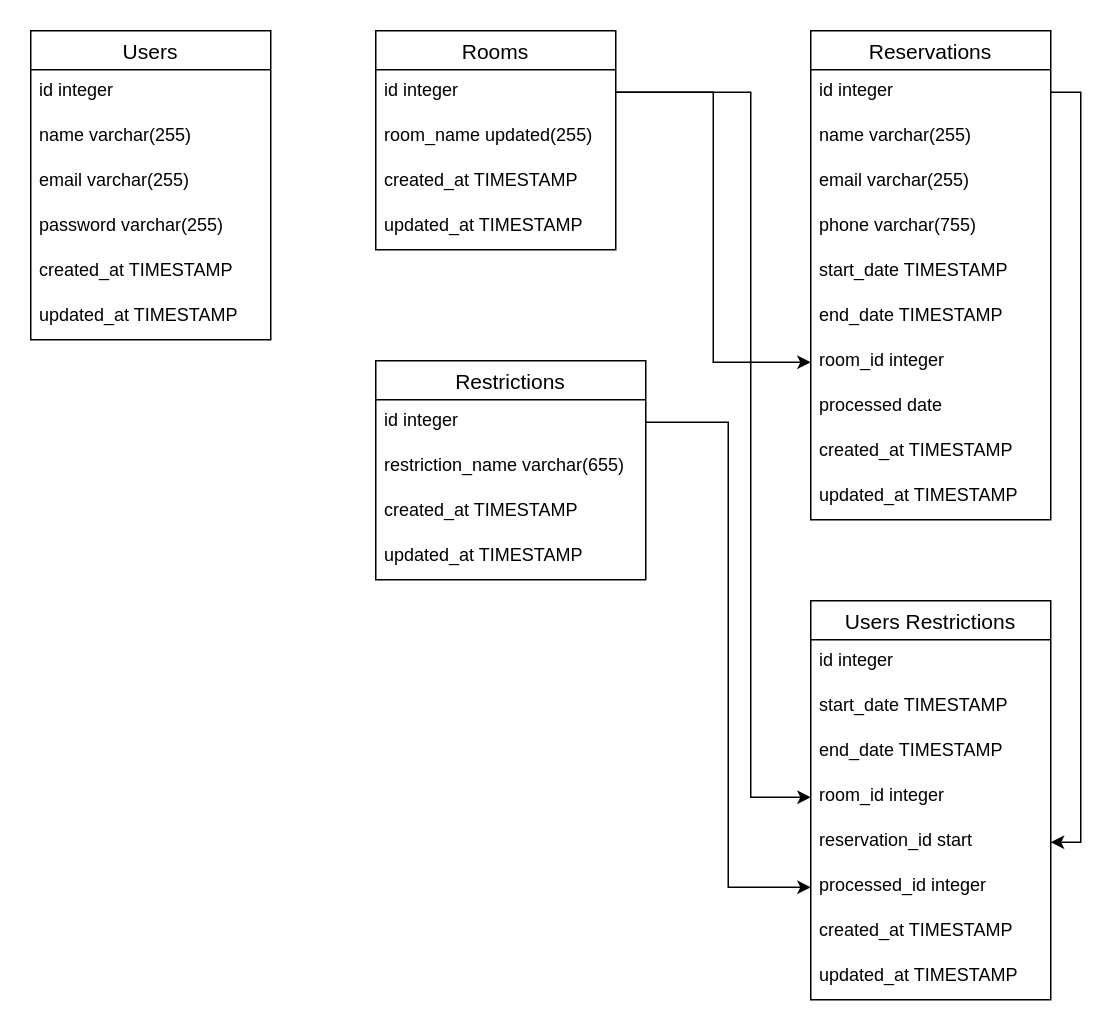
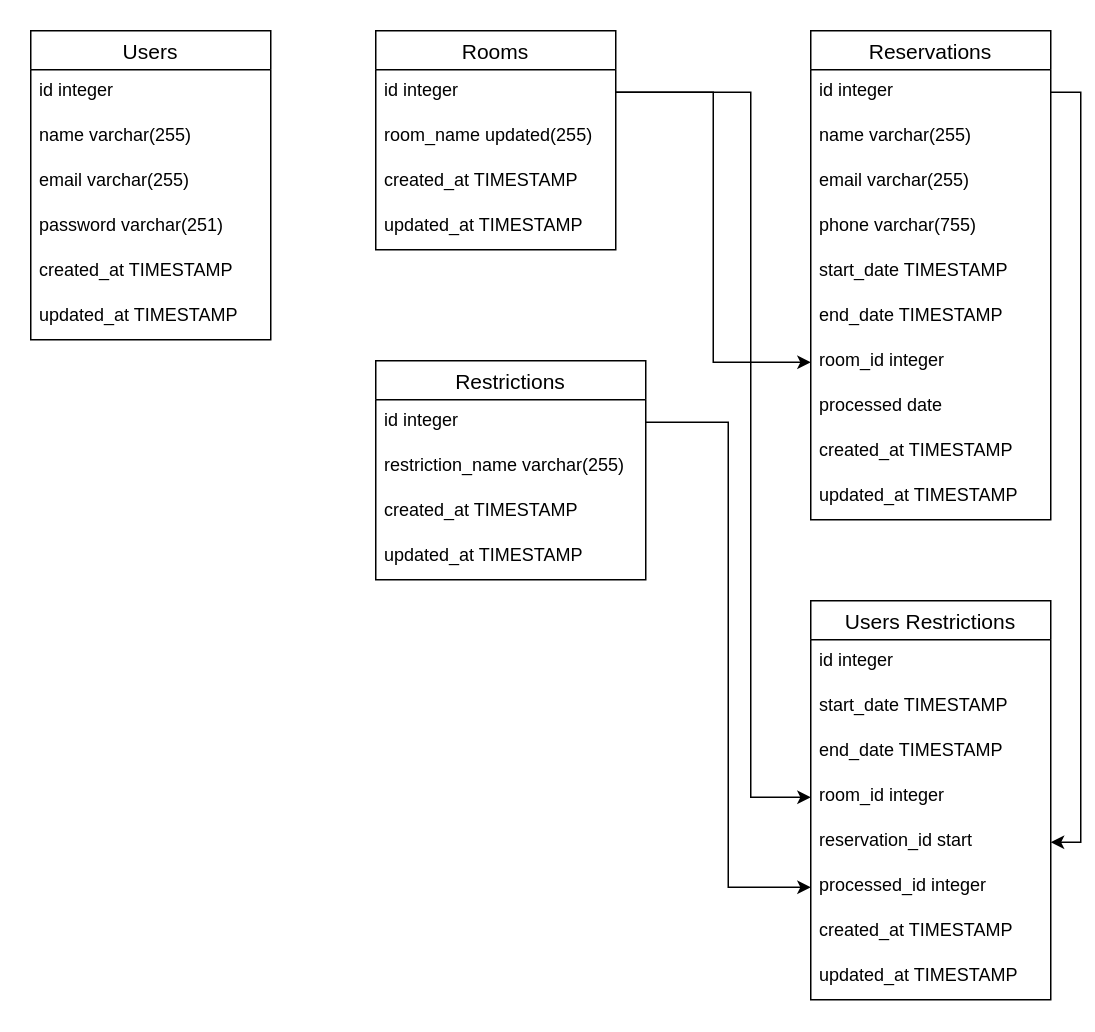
  <mxCell id="0" />
  <mxCell id="1" parent="0" />
  <mxCell id="2" value="Users" style="swimlane;fontStyle=0;childLayout=stackLayout;horizontal=1;startSize=26;horizontalStack=0;resizeParent=1;resizeParentMax=0;resizeLast=0;collapsible=1;marginBottom=0;align=center;fontSize=14;" parent="1" vertex="1"><mxGeometry x="20" y="20" width="160" height="206" as="geometry" /></mxCell>
  <mxCell id="3" value="id integer" style="text;strokeColor=none;fillColor=none;spacingLeft=4;spacingRight=4;overflow=hidden;rotatable=0;points=[[0,0.5],[1,0.5]];portConstraint=eastwest;fontSize=12;fontStyle=0" parent="2" vertex="1"><mxGeometry y="26" width="160" height="30" as="geometry" /></mxCell>
  <mxCell id="4" value="name varchar(255)" style="text;strokeColor=none;fillColor=none;spacingLeft=4;spacingRight=4;overflow=hidden;rotatable=0;points=[[0,0.5],[1,0.5]];portConstraint=eastwest;fontSize=12;" parent="2" vertex="1"><mxGeometry y="56" width="160" height="30" as="geometry" /></mxCell>
  <mxCell id="5" value="email varchar(255)" style="text;strokeColor=none;fillColor=none;spacingLeft=4;spacingRight=4;overflow=hidden;rotatable=0;points=[[0,0.5],[1,0.5]];portConstraint=eastwest;fontSize=12;" parent="2" vertex="1"><mxGeometry y="86" width="160" height="30" as="geometry" /></mxCell>
- <mxCell id="6" value="password varchar(255)" style="text;strokeColor=none;fillColor=none;spacingLeft=4;spacingRight=4;overflow=hidden;rotatable=0;points=[[0,0.5],[1,0.5]];portConstraint=eastwest;fontSize=12;" parent="2" vertex="1"><mxGeometry y="116" width="160" height="30" as="geometry" /></mxCell>
+ <mxCell id="6" value="password varchar(251)" style="text;strokeColor=none;fillColor=none;spacingLeft=4;spacingRight=4;overflow=hidden;rotatable=0;points=[[0,0.5],[1,0.5]];portConstraint=eastwest;fontSize=12;" parent="2" vertex="1"><mxGeometry y="116" width="160" height="30" as="geometry" /></mxCell>
  <mxCell id="7" value="created_at TIMESTAMP" style="text;strokeColor=none;fillColor=none;spacingLeft=4;spacingRight=4;overflow=hidden;rotatable=0;points=[[0,0.5],[1,0.5]];portConstraint=eastwest;fontSize=12;" parent="2" vertex="1"><mxGeometry y="146" width="160" height="30" as="geometry" /></mxCell>
  <mxCell id="8" value="updated_at TIMESTAMP" style="text;strokeColor=none;fillColor=none;spacingLeft=4;spacingRight=4;overflow=hidden;rotatable=0;points=[[0,0.5],[1,0.5]];portConstraint=eastwest;fontSize=12;" parent="2" vertex="1"><mxGeometry y="176" width="160" height="30" as="geometry" /></mxCell>
  <mxCell id="9" value="Rooms" style="swimlane;fontStyle=0;childLayout=stackLayout;horizontal=1;startSize=26;horizontalStack=0;resizeParent=1;resizeParentMax=0;resizeLast=0;collapsible=1;marginBottom=0;align=center;fontSize=14;" parent="1" vertex="1"><mxGeometry x="250" y="20" width="160" height="146" as="geometry" /></mxCell>
  <mxCell id="10" value="id integer" style="text;strokeColor=none;fillColor=none;spacingLeft=4;spacingRight=4;overflow=hidden;rotatable=0;points=[[0,0.5],[1,0.5]];portConstraint=eastwest;fontSize=12;" parent="9" vertex="1"><mxGeometry y="26" width="160" height="30" as="geometry" /></mxCell>
  <mxCell id="11" value="room_name updated(255)" style="text;strokeColor=none;fillColor=none;spacingLeft=4;spacingRight=4;overflow=hidden;rotatable=0;points=[[0,0.5],[1,0.5]];portConstraint=eastwest;fontSize=12;" parent="9" vertex="1"><mxGeometry y="56" width="160" height="30" as="geometry" /></mxCell>
  <mxCell id="12" value="created_at TIMESTAMP" style="text;strokeColor=none;fillColor=none;spacingLeft=4;spacingRight=4;overflow=hidden;rotatable=0;points=[[0,0.5],[1,0.5]];portConstraint=eastwest;fontSize=12;" parent="9" vertex="1"><mxGeometry y="86" width="160" height="30" as="geometry" /></mxCell>
  <mxCell id="13" value="updated_at TIMESTAMP" style="text;strokeColor=none;fillColor=none;spacingLeft=4;spacingRight=4;overflow=hidden;rotatable=0;points=[[0,0.5],[1,0.5]];portConstraint=eastwest;fontSize=12;" parent="9" vertex="1"><mxGeometry y="116" width="160" height="30" as="geometry" /></mxCell>
  <mxCell id="14" value="Restrictions" style="swimlane;fontStyle=0;childLayout=stackLayout;horizontal=1;startSize=26;horizontalStack=0;resizeParent=1;resizeParentMax=0;resizeLast=0;collapsible=1;marginBottom=0;align=center;fontSize=14;" parent="1" vertex="1"><mxGeometry x="250" y="240" width="180" height="146" as="geometry" /></mxCell>
  <mxCell id="15" value="id integer" style="text;strokeColor=none;fillColor=none;spacingLeft=4;spacingRight=4;overflow=hidden;rotatable=0;points=[[0,0.5],[1,0.5]];portConstraint=eastwest;fontSize=12;" parent="14" vertex="1"><mxGeometry y="26" width="180" height="30" as="geometry" /></mxCell>
- <mxCell id="16" value="restriction_name varchar(655)" style="text;strokeColor=none;fillColor=none;spacingLeft=4;spacingRight=4;overflow=hidden;rotatable=0;points=[[0,0.5],[1,0.5]];portConstraint=eastwest;fontSize=12;" parent="14" vertex="1"><mxGeometry y="56" width="180" height="30" as="geometry" /></mxCell>
+ <mxCell id="16" value="restriction_name varchar(255)" style="text;strokeColor=none;fillColor=none;spacingLeft=4;spacingRight=4;overflow=hidden;rotatable=0;points=[[0,0.5],[1,0.5]];portConstraint=eastwest;fontSize=12;" parent="14" vertex="1"><mxGeometry y="56" width="180" height="30" as="geometry" /></mxCell>
  <mxCell id="17" value="created_at TIMESTAMP" style="text;strokeColor=none;fillColor=none;spacingLeft=4;spacingRight=4;overflow=hidden;rotatable=0;points=[[0,0.5],[1,0.5]];portConstraint=eastwest;fontSize=12;" parent="14" vertex="1"><mxGeometry y="86" width="180" height="30" as="geometry" /></mxCell>
  <mxCell id="18" value="updated_at TIMESTAMP" style="text;strokeColor=none;fillColor=none;spacingLeft=4;spacingRight=4;overflow=hidden;rotatable=0;points=[[0,0.5],[1,0.5]];portConstraint=eastwest;fontSize=12;" parent="14" vertex="1"><mxGeometry y="116" width="180" height="30" as="geometry" /></mxCell>
  <mxCell id="19" value="Reservations" style="swimlane;fontStyle=0;childLayout=stackLayout;horizontal=1;startSize=26;horizontalStack=0;resizeParent=1;resizeParentMax=0;resizeLast=0;collapsible=1;marginBottom=0;align=center;fontSize=14;" parent="1" vertex="1"><mxGeometry x="540" y="20" width="160" height="326" as="geometry" /></mxCell>
  <mxCell id="20" value="id integer" style="text;strokeColor=none;fillColor=none;spacingLeft=4;spacingRight=4;overflow=hidden;rotatable=0;points=[[0,0.5],[1,0.5]];portConstraint=eastwest;fontSize=12;" parent="19" vertex="1"><mxGeometry y="26" width="160" height="30" as="geometry" /></mxCell>
  <mxCell id="21" value="name varchar(255)" style="text;strokeColor=none;fillColor=none;spacingLeft=4;spacingRight=4;overflow=hidden;rotatable=0;points=[[0,0.5],[1,0.5]];portConstraint=eastwest;fontSize=12;" parent="19" vertex="1"><mxGeometry y="56" width="160" height="30" as="geometry" /></mxCell>
  <mxCell id="22" value="email varchar(255)" style="text;strokeColor=none;fillColor=none;spacingLeft=4;spacingRight=4;overflow=hidden;rotatable=0;points=[[0,0.5],[1,0.5]];portConstraint=eastwest;fontSize=12;" parent="19" vertex="1"><mxGeometry y="86" width="160" height="30" as="geometry" /></mxCell>
  <mxCell id="23" value="phone varchar(755)" style="text;strokeColor=none;fillColor=none;spacingLeft=4;spacingRight=4;overflow=hidden;rotatable=0;points=[[0,0.5],[1,0.5]];portConstraint=eastwest;fontSize=12;" parent="19" vertex="1"><mxGeometry y="116" width="160" height="30" as="geometry" /></mxCell>
  <mxCell id="24" value="start_date TIMESTAMP" style="text;strokeColor=none;fillColor=none;spacingLeft=4;spacingRight=4;overflow=hidden;rotatable=0;points=[[0,0.5],[1,0.5]];portConstraint=eastwest;fontSize=12;" parent="19" vertex="1"><mxGeometry y="146" width="160" height="30" as="geometry" /></mxCell>
  <mxCell id="25" value="end_date TIMESTAMP" style="text;strokeColor=none;fillColor=none;spacingLeft=4;spacingRight=4;overflow=hidden;rotatable=0;points=[[0,0.5],[1,0.5]];portConstraint=eastwest;fontSize=12;" parent="19" vertex="1"><mxGeometry y="176" width="160" height="30" as="geometry" /></mxCell>
  <mxCell id="26" value="room_id integer" style="text;strokeColor=none;fillColor=none;spacingLeft=4;spacingRight=4;overflow=hidden;rotatable=0;points=[[0,0.5],[1,0.5]];portConstraint=eastwest;fontSize=12;" parent="19" vertex="1"><mxGeometry y="206" width="160" height="30" as="geometry" /></mxCell>
  <mxCell id="27" value="processed date" style="text;strokeColor=none;fillColor=none;spacingLeft=4;spacingRight=4;overflow=hidden;rotatable=0;points=[[0,0.5],[1,0.5]];portConstraint=eastwest;fontSize=12;" parent="19" vertex="1"><mxGeometry y="236" width="160" height="30" as="geometry" /></mxCell>
  <mxCell id="28" value="created_at TIMESTAMP" style="text;strokeColor=none;fillColor=none;spacingLeft=4;spacingRight=4;overflow=hidden;rotatable=0;points=[[0,0.5],[1,0.5]];portConstraint=eastwest;fontSize=12;" parent="19" vertex="1"><mxGeometry y="266" width="160" height="30" as="geometry" /></mxCell>
  <mxCell id="29" value="updated_at TIMESTAMP" style="text;strokeColor=none;fillColor=none;spacingLeft=4;spacingRight=4;overflow=hidden;rotatable=0;points=[[0,0.5],[1,0.5]];portConstraint=eastwest;fontSize=12;" parent="19" vertex="1"><mxGeometry y="296" width="160" height="30" as="geometry" /></mxCell>
  <mxCell id="30" style="edgeStyle=orthogonalEdgeStyle;rounded=0;orthogonalLoop=1;jettySize=auto;html=1;exitX=1;exitY=0.5;exitDx=0;exitDy=0;entryX=0;entryY=0.5;entryDx=0;entryDy=0;" parent="1" source="10" target="26" edge="1"><mxGeometry relative="1" as="geometry" /></mxCell>
  <mxCell id="31" value="Users Restrictions" style="swimlane;fontStyle=0;childLayout=stackLayout;horizontal=1;startSize=26;horizontalStack=0;resizeParent=1;resizeParentMax=0;resizeLast=0;collapsible=1;marginBottom=0;align=center;fontSize=14;" parent="1" vertex="1"><mxGeometry x="540" y="400" width="160" height="266" as="geometry" /></mxCell>
  <mxCell id="32" value="id integer" style="text;strokeColor=none;fillColor=none;spacingLeft=4;spacingRight=4;overflow=hidden;rotatable=0;points=[[0,0.5],[1,0.5]];portConstraint=eastwest;fontSize=12;" parent="31" vertex="1"><mxGeometry y="26" width="160" height="30" as="geometry" /></mxCell>
  <mxCell id="33" value="start_date TIMESTAMP" style="text;strokeColor=none;fillColor=none;spacingLeft=4;spacingRight=4;overflow=hidden;rotatable=0;points=[[0,0.5],[1,0.5]];portConstraint=eastwest;fontSize=12;" parent="31" vertex="1"><mxGeometry y="56" width="160" height="30" as="geometry" /></mxCell>
  <mxCell id="34" value="end_date TIMESTAMP" style="text;strokeColor=none;fillColor=none;spacingLeft=4;spacingRight=4;overflow=hidden;rotatable=0;points=[[0,0.5],[1,0.5]];portConstraint=eastwest;fontSize=12;" parent="31" vertex="1"><mxGeometry y="86" width="160" height="30" as="geometry" /></mxCell>
  <mxCell id="35" value="room_id integer" style="text;strokeColor=none;fillColor=none;spacingLeft=4;spacingRight=4;overflow=hidden;rotatable=0;points=[[0,0.5],[1,0.5]];portConstraint=eastwest;fontSize=12;" parent="31" vertex="1"><mxGeometry y="116" width="160" height="30" as="geometry" /></mxCell>
  <mxCell id="36" value="reservation_id start" style="text;strokeColor=none;fillColor=none;spacingLeft=4;spacingRight=4;overflow=hidden;rotatable=0;points=[[0,0.5],[1,0.5]];portConstraint=eastwest;fontSize=12;" parent="31" vertex="1"><mxGeometry y="146" width="160" height="30" as="geometry" /></mxCell>
  <mxCell id="37" value="processed_id integer" style="text;strokeColor=none;fillColor=none;spacingLeft=4;spacingRight=4;overflow=hidden;rotatable=0;points=[[0,0.5],[1,0.5]];portConstraint=eastwest;fontSize=12;" parent="31" vertex="1"><mxGeometry y="176" width="160" height="30" as="geometry" /></mxCell>
  <mxCell id="38" value="created_at TIMESTAMP" style="text;strokeColor=none;fillColor=none;spacingLeft=4;spacingRight=4;overflow=hidden;rotatable=0;points=[[0,0.5],[1,0.5]];portConstraint=eastwest;fontSize=12;" parent="31" vertex="1"><mxGeometry y="206" width="160" height="30" as="geometry" /></mxCell>
  <mxCell id="39" value="updated_at TIMESTAMP" style="text;strokeColor=none;fillColor=none;spacingLeft=4;spacingRight=4;overflow=hidden;rotatable=0;points=[[0,0.5],[1,0.5]];portConstraint=eastwest;fontSize=12;" parent="31" vertex="1"><mxGeometry y="236" width="160" height="30" as="geometry" /></mxCell>
  <mxCell id="40" style="edgeStyle=orthogonalEdgeStyle;rounded=0;orthogonalLoop=1;jettySize=auto;html=1;exitX=1;exitY=0.5;exitDx=0;exitDy=0;entryX=1;entryY=0.5;entryDx=0;entryDy=0;" parent="1" source="20" target="36" edge="1"><mxGeometry relative="1" as="geometry" /></mxCell>
  <mxCell id="41" style="edgeStyle=orthogonalEdgeStyle;rounded=0;orthogonalLoop=1;jettySize=auto;html=1;exitX=1;exitY=0.5;exitDx=0;exitDy=0;entryX=0;entryY=0.5;entryDx=0;entryDy=0;" parent="1" source="15" target="37" edge="1"><mxGeometry relative="1" as="geometry" /></mxCell>
  <mxCell id="42" style="edgeStyle=orthogonalEdgeStyle;rounded=0;orthogonalLoop=1;jettySize=auto;html=1;exitX=1;exitY=0.5;exitDx=0;exitDy=0;entryX=0;entryY=0.5;entryDx=0;entryDy=0;" edge="1" parent="1" source="10" target="35"><mxGeometry relative="1" as="geometry"><Array as="points"><mxPoint x="500" y="61" /><mxPoint x="500" y="531" /></Array></mxGeometry></mxCell>
